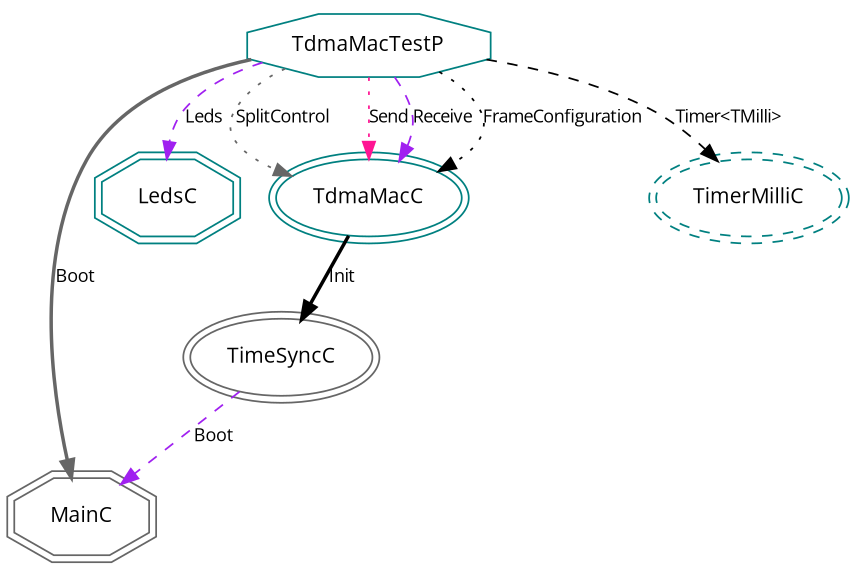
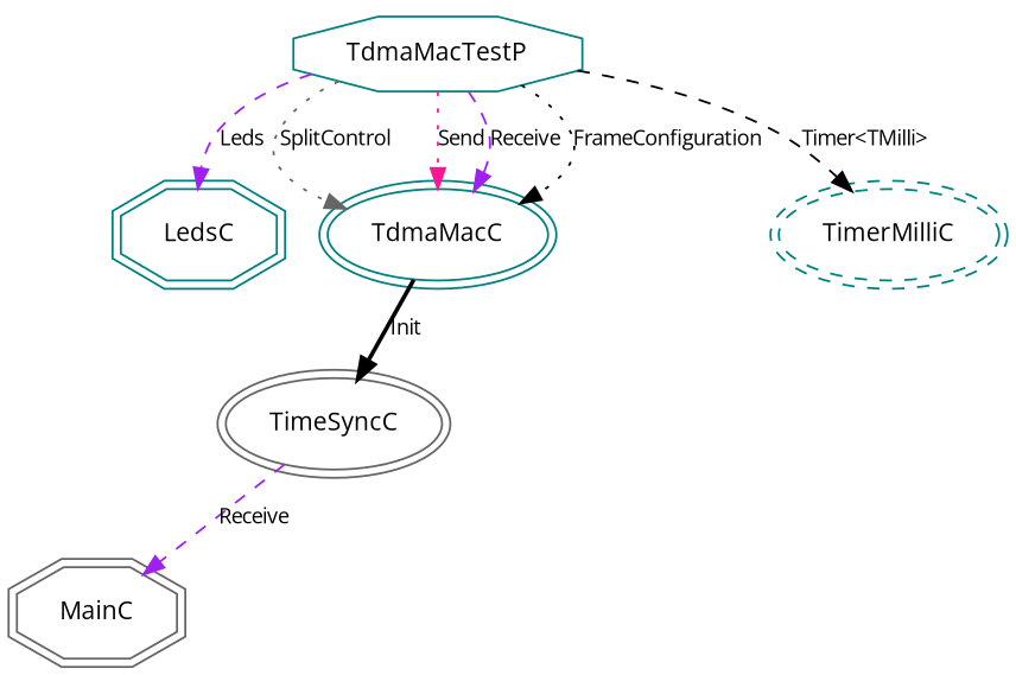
  digraph {
    fontname="Open Sans"
    node [color=teal fontname="Open Sans" fontsize=12 shape=octagon peripheries=2]
    edge [color=purple fontname="Open Sans" fontsize=10 style=dashed]
    TdmaMacTestP [peripheries=""]
    MainC [color=gray40]
    LedsC
    TdmaMacC [shape=ellipse]
    n5 [label=TimerMilliC shape=ellipse style=dashed]
    TimeSyncC [color=gray40 shape=ellipse]
-   TdmaMacTestP -> MainC [color=gray40 label=Boot style=bold]
    TdmaMacTestP -> LedsC [label=Leds]
    TdmaMacTestP -> TdmaMacC [color=gray40 label=SplitControl style=dotted]
    TdmaMacTestP -> TdmaMacC [color=deeppink label=Send style=dotted]
    TdmaMacTestP -> TdmaMacC [label=Receive]
    TdmaMacTestP -> TdmaMacC [color=black label=FrameConfiguration style=dotted]
    TdmaMacTestP -> n5 [color=black label="Timer<TMilli>"]
    TdmaMacC -> TimeSyncC [color=black label=Init style=bold]
-   TimeSyncC -> MainC [label=Boot]
+   TimeSyncC -> MainC [label=Receive]
  }
